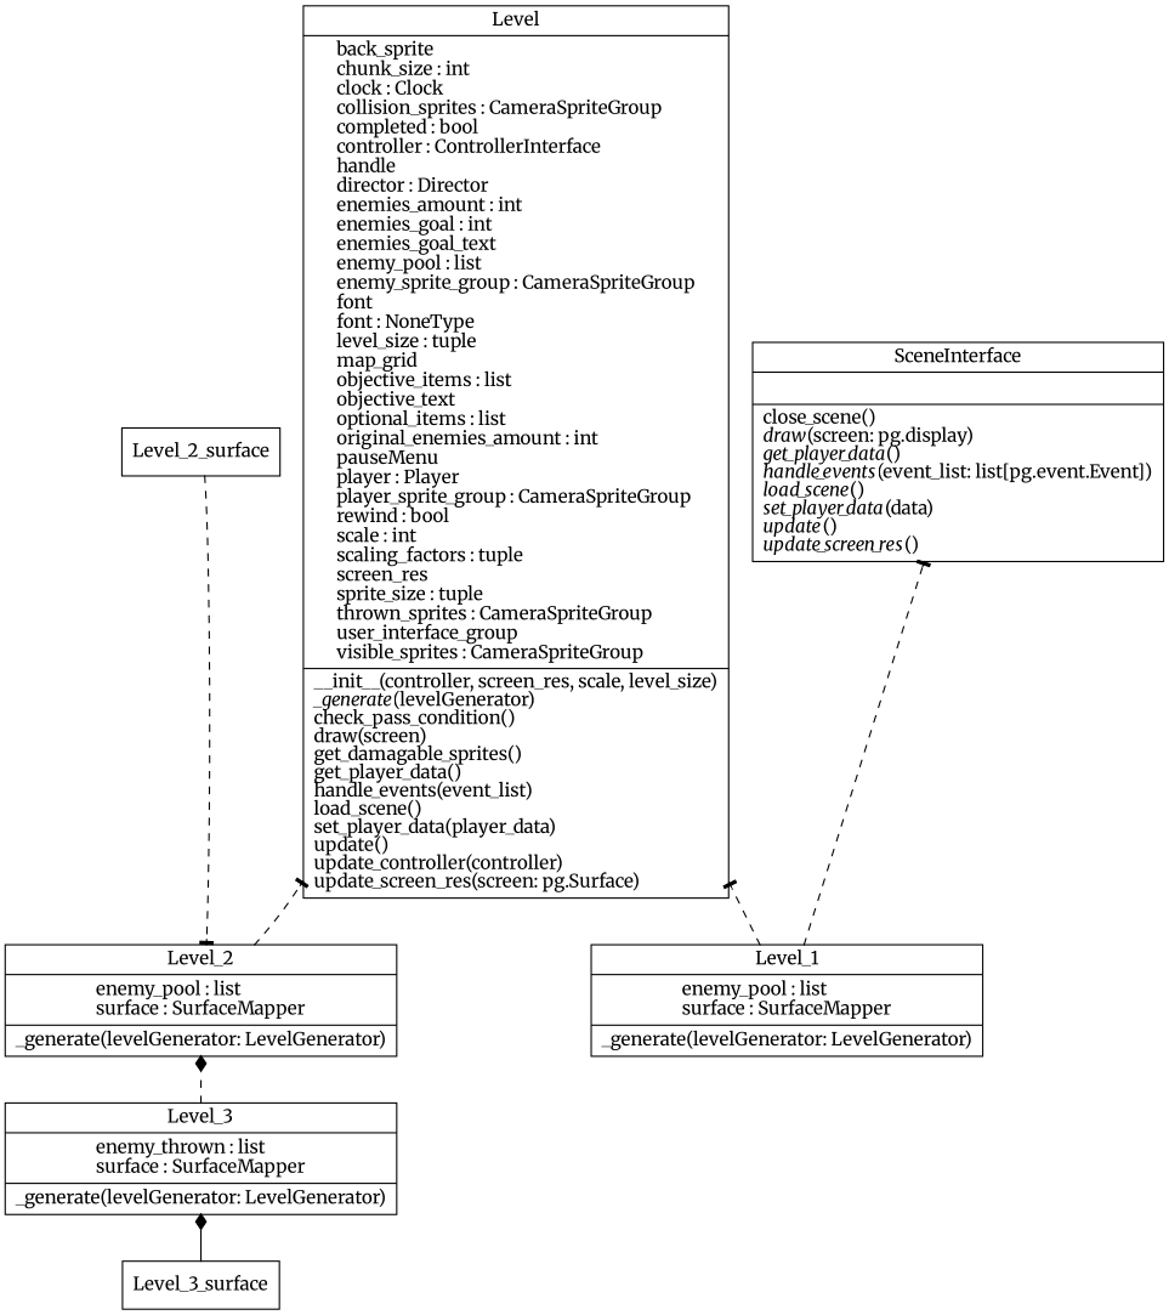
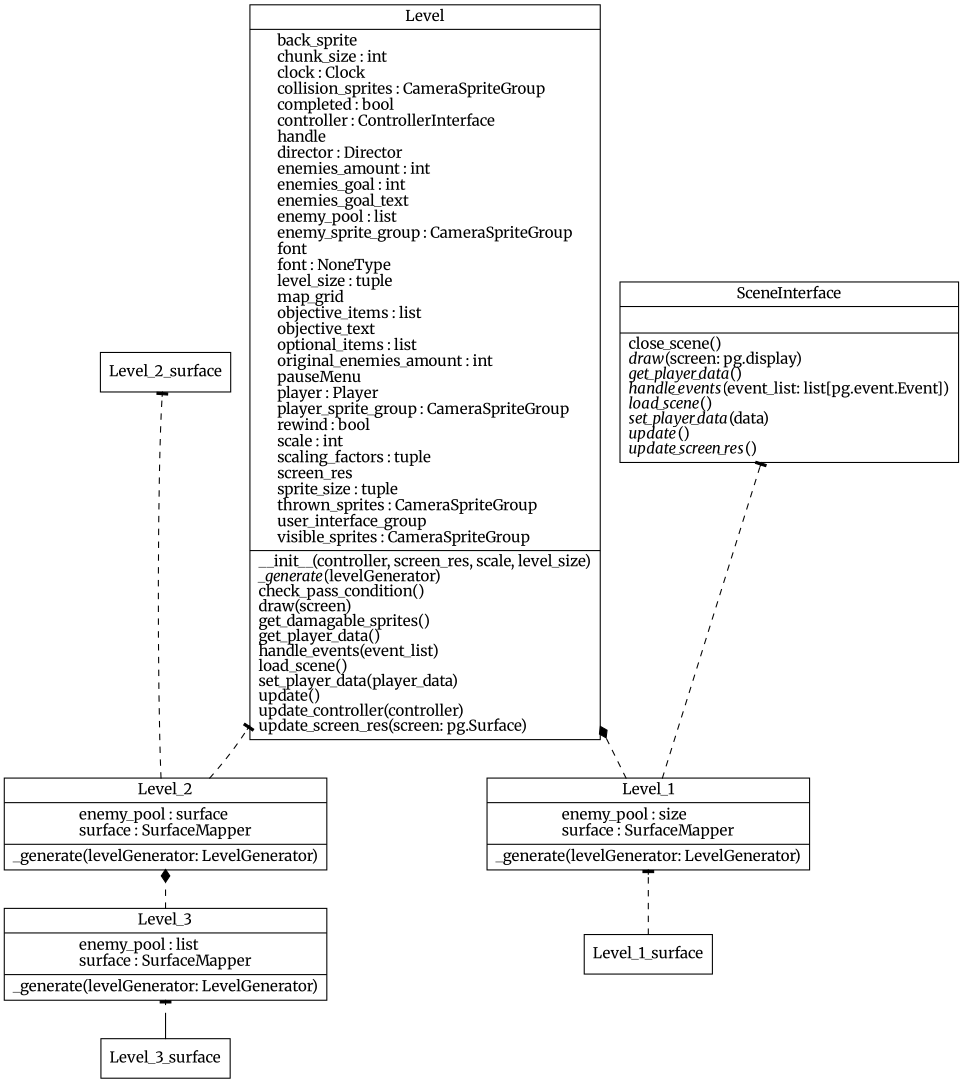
  digraph {
    fontname=Merriweather
    rankdir=BT
    node [color=black fontcolor=black fontname=Merriweather shape=record style=solid]
    edge [arrowhead=tee fontname=Merriweather style=dashed]
    n1 [label=<{SceneInterface|<br ALIGN="LEFT"/>|close_scene()<br ALIGN="LEFT"/><I>draw</I>(screen: pg.display)<br ALIGN="LEFT"/><I>get_player_data</I>()<br ALIGN="LEFT"/><I>handle_events</I>(event_list: list[pg.event.Event])<br ALIGN="LEFT"/><I>load_scene</I>()<br ALIGN="LEFT"/><I>set_player_data</I>(data)<br ALIGN="LEFT"/><I>update</I>()<br ALIGN="LEFT"/><I>update_screen_res</I>()<br ALIGN="LEFT"/>}>]
    n2 [label=<{Level|back_sprite<br ALIGN="LEFT"/>chunk_size : int<br ALIGN="LEFT"/>clock : Clock<br ALIGN="LEFT"/>collision_sprites : CameraSpriteGroup<br ALIGN="LEFT"/>completed : bool<br ALIGN="LEFT"/>controller : ControllerInterface<br ALIGN="LEFT"/>handle<br ALIGN="LEFT"/>director : Director<br ALIGN="LEFT"/>enemies_amount : int<br ALIGN="LEFT"/>enemies_goal : int<br ALIGN="LEFT"/>enemies_goal_text<br ALIGN="LEFT"/>enemy_pool : list<br ALIGN="LEFT"/>enemy_sprite_group : CameraSpriteGroup<br ALIGN="LEFT"/>font<br ALIGN="LEFT"/>font : NoneType<br ALIGN="LEFT"/>level_size : tuple<br ALIGN="LEFT"/>map_grid<br ALIGN="LEFT"/>objective_items : list<br ALIGN="LEFT"/>objective_text<br ALIGN="LEFT"/>optional_items : list<br ALIGN="LEFT"/>original_enemies_amount : int<br ALIGN="LEFT"/>pauseMenu<br ALIGN="LEFT"/>player : Player<br ALIGN="LEFT"/>player_sprite_group : CameraSpriteGroup<br ALIGN="LEFT"/>rewind : bool<br ALIGN="LEFT"/>scale : int<br ALIGN="LEFT"/>scaling_factors : tuple<br ALIGN="LEFT"/>screen_res<br ALIGN="LEFT"/>sprite_size : tuple<br ALIGN="LEFT"/>thrown_sprites : CameraSpriteGroup<br ALIGN="LEFT"/>user_interface_group<br ALIGN="LEFT"/>visible_sprites : CameraSpriteGroup<br ALIGN="LEFT"/>|__init__(controller, screen_res, scale, level_size)<br ALIGN="LEFT"/><I>_generate</I>(levelGenerator)<br ALIGN="LEFT"/>check_pass_condition()<br ALIGN="LEFT"/>draw(screen)<br ALIGN="LEFT"/>get_damagable_sprites()<br ALIGN="LEFT"/>get_player_data()<br ALIGN="LEFT"/>handle_events(event_list)<br ALIGN="LEFT"/>load_scene()<br ALIGN="LEFT"/>set_player_data(player_data)<br ALIGN="LEFT"/>update()<br ALIGN="LEFT"/>update_controller(controller)<br ALIGN="LEFT"/>update_screen_res(screen: pg.Surface)<br ALIGN="LEFT"/>}>]
-   n3 [label=<{Level_1|enemy_pool : list<br ALIGN="LEFT"/>surface : SurfaceMapper<br ALIGN="LEFT"/>|_generate(levelGenerator: LevelGenerator)<br ALIGN="LEFT"/>}>]
-   n4 [label=<{Level_2|enemy_pool : list<br ALIGN="LEFT"/>surface : SurfaceMapper<br ALIGN="LEFT"/>|_generate(levelGenerator: LevelGenerator)<br ALIGN="LEFT"/>}>]
-   n5 [label=<{Level_3|enemy_thrown : list<br ALIGN="LEFT"/>surface : SurfaceMapper<br ALIGN="LEFT"/>|_generate(levelGenerator: LevelGenerator)<br ALIGN="LEFT"/>}>]
+   n3 [label=<{Level_1|enemy_pool : size<br ALIGN="LEFT"/>surface : SurfaceMapper<br ALIGN="LEFT"/>|_generate(levelGenerator: LevelGenerator)<br ALIGN="LEFT"/>}>]
+   n4 [label=<{Level_2|enemy_pool : surface<br ALIGN="LEFT"/>surface : SurfaceMapper<br ALIGN="LEFT"/>|_generate(levelGenerator: LevelGenerator)<br ALIGN="LEFT"/>}>]
+   n5 [label=<{Level_3|enemy_pool : list<br ALIGN="LEFT"/>surface : SurfaceMapper<br ALIGN="LEFT"/>|_generate(levelGenerator: LevelGenerator)<br ALIGN="LEFT"/>}>]
+   n6 [label=<Level_1_surface>]
    n7 [label=<Level_2_surface>]
    n8 [label=<Level_3_surface>]
    n3 -> n1
-   n3 -> n2 [arrowtail=none]
+   n3 -> n2 [arrowhead=diamond arrowtail=none]
    n4 -> n2 [arrowtail=none]
    n5 -> n4 [arrowhead=diamond arrowtail=none]
-   n7 -> n4
-   n8 -> n5 [arrowhead=diamond style=solid]
+   n6 -> n3
+   n4 -> n7
+   n8 -> n5 [style=solid]
  }
